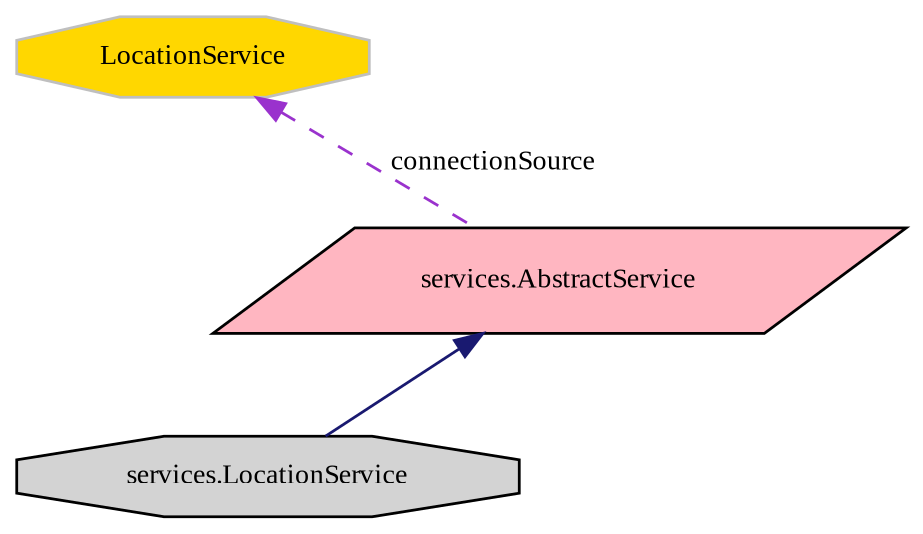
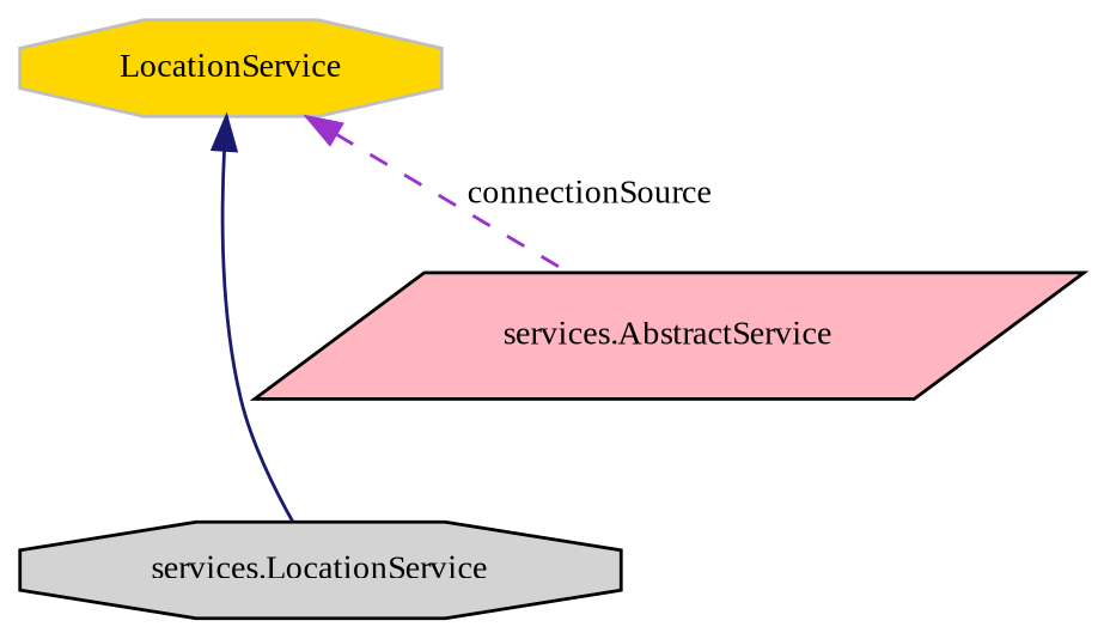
  digraph {
    fontname="Liberation Serif"
    node [color=black fontname="Liberation Serif" fontsize=10 shape=octagon style=filled]
    edge [dir=back fontname="Liberation Serif" fontsize=10 labelfontname=Helvetica labelfontsize=10]
    n1 [fillcolor=lightgrey fontcolor=black height=0.2 label="services.LocationService" width=0.4]
    n2 [fillcolor=lightpink height=0.2 label="services.AbstractService" shape=parallelogram width=0.4]
    n3 [color=grey75 fillcolor=gold height=0.2 label=LocationService width=0.4]
-   n2 -> n1 [color=midnightblue style=solid]
+   n3 -> n1 [color=midnightblue style=solid]
    n3 -> n2 [color=darkorchid3 label=" connectionSource" style=dashed]
  }
